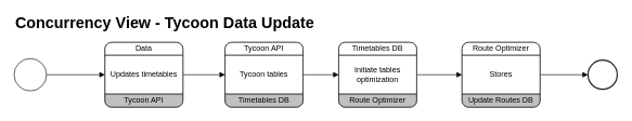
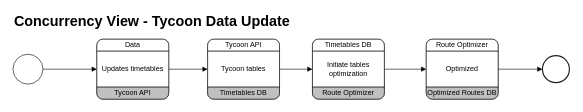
  <mxCell id="0" />
  <mxCell id="1" parent="0" />
  <mxCell id="2" style="edgeStyle=orthogonalEdgeStyle;html=1;exitX=1;exitY=0.5;exitDx=0;exitDy=0;entryX=0;entryY=0.5;entryDx=0;entryDy=0;fontSize=9;endArrow=block;endFill=1;" parent="1" source="3" target="5" edge="1"><mxGeometry relative="1" as="geometry" /></mxCell>
  <mxCell id="3" value="" style="ellipse;whiteSpace=wrap;html=1;aspect=fixed;fontSize=36;" parent="1" vertex="1"><mxGeometry x="20" y="90" width="50" height="50" as="geometry" /></mxCell>
  <mxCell id="4" style="edgeStyle=orthogonalEdgeStyle;html=1;exitX=1;exitY=0.5;exitDx=0;exitDy=0;entryX=0;entryY=0.5;entryDx=0;entryDy=0;fontSize=9;endArrow=block;endFill=1;" parent="1" source="5" target="10" edge="1"><mxGeometry relative="1" as="geometry" /></mxCell>
  <mxCell id="5" value="" style="rounded=1;whiteSpace=wrap;html=1;container=1;collapsible=0;absoluteArcSize=1;arcSize=20;childLayout=stackLayout;horizontal=1;horizontalStack=0;resizeParent=1;resizeParentMax=0;resizeLast=0;" parent="1" vertex="1"><mxGeometry x="160" y="65" width="120" height="100" as="geometry" /></mxCell>
  <mxCell id="6" value="Data" style="whiteSpace=wrap;connectable=0;html=1;shape=mxgraph.basic.rect;size=10;rectStyle=rounded;bottomRightStyle=square;bottomLeftStyle=square;part=1;" parent="5" vertex="1"><mxGeometry width="120" height="20" as="geometry" /></mxCell>
  <mxCell id="7" value="Updates timetables" style="shape=mxgraph.bpmn.task;part=1;taskMarker=abstract;connectable=0;whiteSpace=wrap;html=1;" parent="5" vertex="1"><mxGeometry y="20" width="120" height="60" as="geometry" /></mxCell>
  <mxCell id="8" value="Tycoon API" style="whiteSpace=wrap;connectable=0;html=1;shape=mxgraph.basic.rect;size=10;rectStyle=rounded;topRightStyle=square;topLeftStyle=square;fillColor=#C0C0C0;part=1;" parent="5" vertex="1"><mxGeometry y="80" width="120" height="20" as="geometry" /></mxCell>
  <mxCell id="9" style="edgeStyle=orthogonalEdgeStyle;html=1;exitX=1;exitY=0.5;exitDx=0;exitDy=0;entryX=0;entryY=0.5;entryDx=0;entryDy=0;fontSize=9;endArrow=block;endFill=1;" parent="1" source="10" target="15" edge="1"><mxGeometry relative="1" as="geometry" /></mxCell>
  <mxCell id="10" value="" style="rounded=1;whiteSpace=wrap;html=1;container=1;collapsible=0;absoluteArcSize=1;arcSize=20;childLayout=stackLayout;horizontal=1;horizontalStack=0;resizeParent=1;resizeParentMax=0;resizeLast=0;" parent="1" vertex="1"><mxGeometry x="345" y="65" width="120" height="100" as="geometry" /></mxCell>
  <mxCell id="11" value="Tycoon API" style="whiteSpace=wrap;connectable=0;html=1;shape=mxgraph.basic.rect;size=10;rectStyle=rounded;bottomRightStyle=square;bottomLeftStyle=square;part=1;" parent="10" vertex="1"><mxGeometry width="120" height="20" as="geometry" /></mxCell>
  <mxCell id="12" value="Tycoon tables" style="shape=mxgraph.bpmn.task;part=1;taskMarker=abstract;connectable=0;whiteSpace=wrap;html=1;" parent="10" vertex="1"><mxGeometry y="20" width="120" height="60" as="geometry" /></mxCell>
  <mxCell id="13" value="Timetables DB" style="whiteSpace=wrap;connectable=0;html=1;shape=mxgraph.basic.rect;size=10;rectStyle=rounded;topRightStyle=square;topLeftStyle=square;fillColor=#C0C0C0;part=1;" parent="10" vertex="1"><mxGeometry y="80" width="120" height="20" as="geometry" /></mxCell>
  <mxCell id="14" style="edgeStyle=orthogonalEdgeStyle;html=1;exitX=1;exitY=0.5;exitDx=0;exitDy=0;entryX=0;entryY=0.5;entryDx=0;entryDy=0;fontSize=9;endArrow=block;endFill=1;" parent="1" source="15" target="20" edge="1"><mxGeometry relative="1" as="geometry" /></mxCell>
  <mxCell id="15" value="" style="rounded=1;whiteSpace=wrap;html=1;container=1;collapsible=0;absoluteArcSize=1;arcSize=20;childLayout=stackLayout;horizontal=1;horizontalStack=0;resizeParent=1;resizeParentMax=0;resizeLast=0;" parent="1" vertex="1"><mxGeometry x="520" y="65" width="120" height="100" as="geometry" /></mxCell>
  <mxCell id="16" value="Timetables DB" style="whiteSpace=wrap;connectable=0;html=1;shape=mxgraph.basic.rect;size=10;rectStyle=rounded;bottomRightStyle=square;bottomLeftStyle=square;part=1;" parent="15" vertex="1"><mxGeometry width="120" height="20" as="geometry" /></mxCell>
  <mxCell id="17" value="Initiate tables optimization" style="shape=mxgraph.bpmn.task;part=1;taskMarker=abstract;connectable=0;whiteSpace=wrap;html=1;" parent="15" vertex="1"><mxGeometry y="20" width="120" height="60" as="geometry" /></mxCell>
  <mxCell id="18" value="Route Optimizer" style="whiteSpace=wrap;connectable=0;html=1;shape=mxgraph.basic.rect;size=10;rectStyle=rounded;topRightStyle=square;topLeftStyle=square;fillColor=#C0C0C0;part=1;" parent="15" vertex="1"><mxGeometry y="80" width="120" height="20" as="geometry" /></mxCell>
  <mxCell id="19" style="edgeStyle=orthogonalEdgeStyle;html=1;exitX=1;exitY=0.5;exitDx=0;exitDy=0;entryX=0;entryY=0.5;entryDx=0;entryDy=0;entryPerimeter=0;fontSize=9;endArrow=block;endFill=1;" parent="1" source="20" target="24" edge="1"><mxGeometry relative="1" as="geometry" /></mxCell>
  <mxCell id="20" value="" style="rounded=1;whiteSpace=wrap;html=1;container=1;collapsible=0;absoluteArcSize=1;arcSize=20;childLayout=stackLayout;horizontal=1;horizontalStack=0;resizeParent=1;resizeParentMax=0;resizeLast=0;" parent="1" vertex="1"><mxGeometry x="710" y="65" width="120" height="100" as="geometry" /></mxCell>
  <mxCell id="21" value="Route Optimizer" style="whiteSpace=wrap;connectable=0;html=1;shape=mxgraph.basic.rect;size=10;rectStyle=rounded;bottomRightStyle=square;bottomLeftStyle=square;part=1;" parent="20" vertex="1"><mxGeometry width="120" height="20" as="geometry" /></mxCell>
- <mxCell id="22" value="Stores" style="shape=mxgraph.bpmn.task;part=1;taskMarker=abstract;connectable=0;whiteSpace=wrap;html=1;" parent="20" vertex="1"><mxGeometry y="20" width="120" height="60" as="geometry" /></mxCell>
- <mxCell id="23" value="Update Routes DB" style="whiteSpace=wrap;connectable=0;html=1;shape=mxgraph.basic.rect;size=10;rectStyle=rounded;topRightStyle=square;topLeftStyle=square;fillColor=#C0C0C0;part=1;" parent="20" vertex="1"><mxGeometry y="80" width="120" height="20" as="geometry" /></mxCell>
+ <mxCell id="22" value="Optimized" style="shape=mxgraph.bpmn.task;part=1;taskMarker=abstract;connectable=0;whiteSpace=wrap;html=1;" parent="20" vertex="1"><mxGeometry y="20" width="120" height="60" as="geometry" /></mxCell>
+ <mxCell id="23" value="Optimized Routes DB" style="whiteSpace=wrap;connectable=0;html=1;shape=mxgraph.basic.rect;size=10;rectStyle=rounded;topRightStyle=square;topLeftStyle=square;fillColor=#C0C0C0;part=1;" parent="20" vertex="1"><mxGeometry y="80" width="120" height="20" as="geometry" /></mxCell>
  <mxCell id="24" value="" style="html=1;verticalLabelPosition=bottom;labelBackgroundColor=#ffffff;verticalAlign=top;shadow=0;dashed=0;strokeWidth=2;shape=mxgraph.ios7.misc.circle;strokeColor=#222222;fillColor=none;fontSize=36;" parent="1" vertex="1"><mxGeometry x="904" y="92.5" width="45" height="45" as="geometry" /></mxCell>
  <mxCell id="25" value="&lt;h1&gt;Concurrency View - Tycoon Data Update&lt;/h1&gt;" style="text;strokeColor=none;align=left;fillColor=none;html=1;verticalAlign=middle;whiteSpace=wrap;rounded=0;" vertex="1" parent="1"><mxGeometry x="20" y="20" width="670" height="30" as="geometry" /></mxCell>
